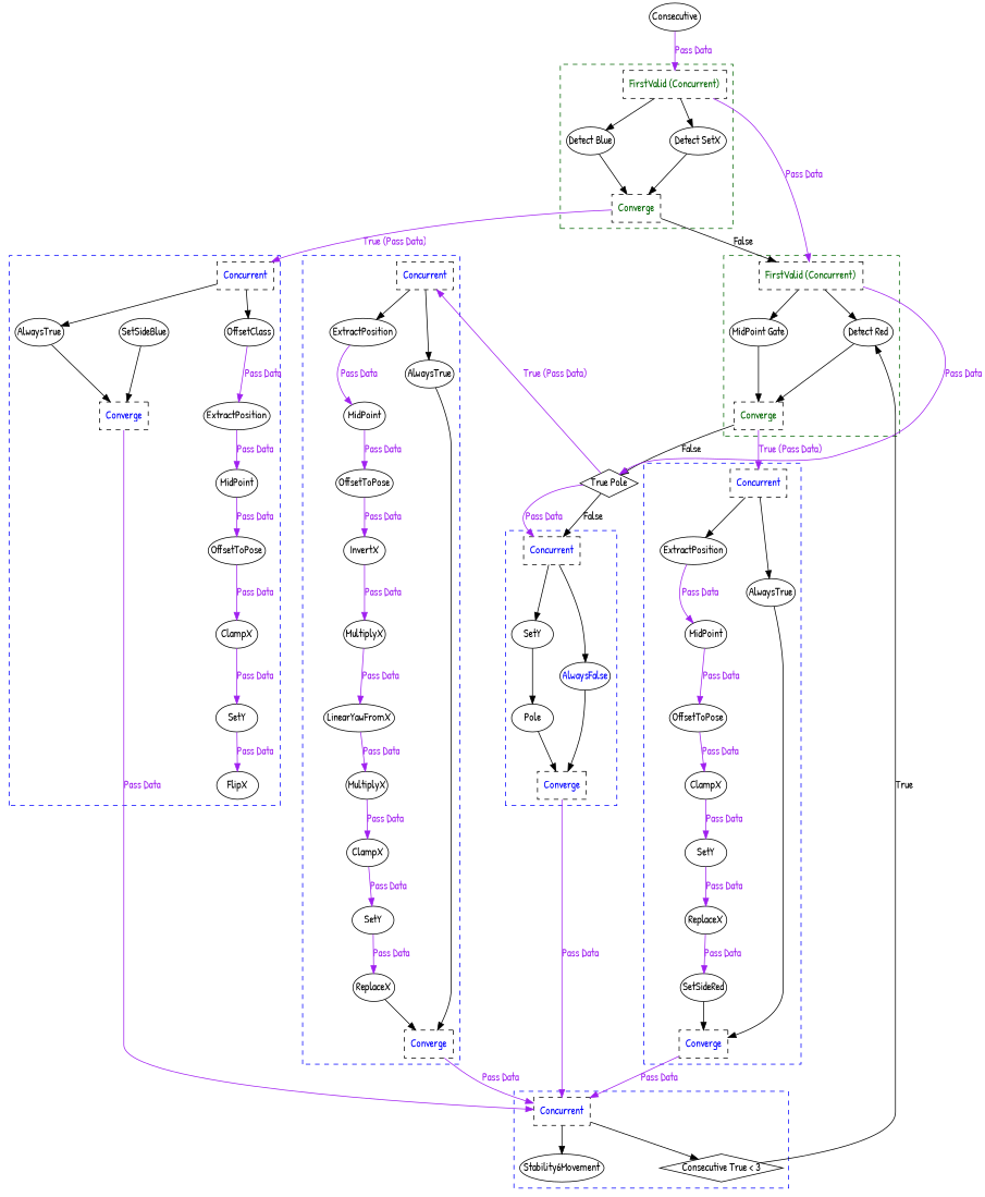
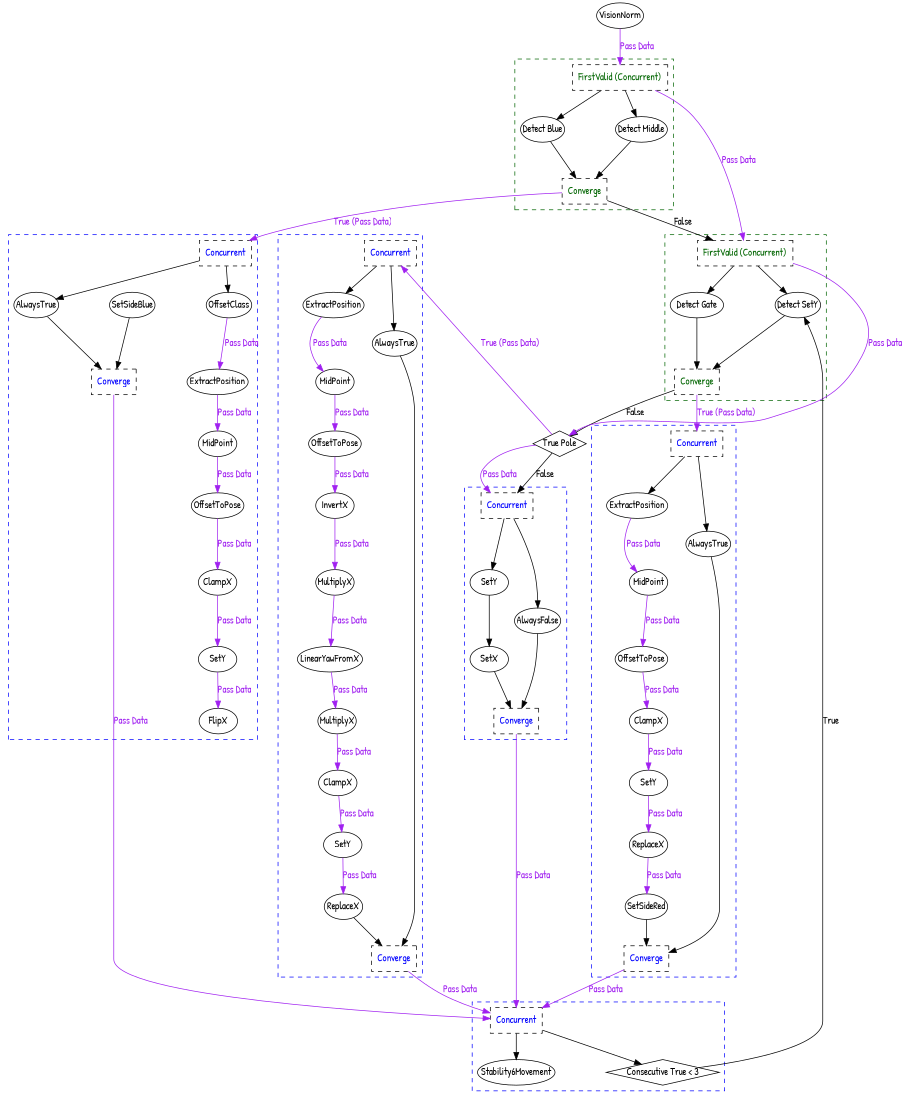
  digraph {
    fontname="Patrick Hand"
    nodesep=1.0
    splines=true
    node [fontname="Patrick Hand" margin=0]
    edge [fontname="Patrick Hand" color=purple fontcolor=purple]
    n1 [label=FlipX]
    n2 [label=SetSideBlue]
    n3 [fontcolor=blue label=Converge shape=box style=dashed margin=""]
    n4 [label=SetY]
    n5 [label=ClampX]
    n6 [label=OffsetToPose]
    n7 [label=MidPoint]
    n8 [label=ExtractPosition]
    n9 [label=OffsetClass]
    n10 [fontcolor=blue label=Concurrent shape=box style=dashed margin=""]
    n11 [label=AlwaysTrue]
    n12 [label=ReplaceX]
    n13 [label=SetSideRed]
    n14 [fontcolor=blue label=Converge shape=box style=dashed margin=""]
    n15 [label=SetY]
    n16 [label=ClampX]
    n17 [label=OffsetToPose]
    n18 [label=MidPoint]
    n19 [label=ExtractPosition]
    n20 [fontcolor=blue label=Concurrent shape=box style=dashed margin=""]
    n21 [label=AlwaysTrue]
    n22 [label=SetY]
    n23 [label=ReplaceX]
    n24 [fontcolor=blue label=Converge shape=box style=dashed margin=""]
    n25 [label=ClampX]
    n26 [label=MultiplyX]
    n27 [label=LinearYawFromX]
    n28 [label=MultiplyX]
    n29 [label=InvertX]
    n30 [label=OffsetToPose]
    n31 [label=MidPoint]
    n32 [label=ExtractPosition]
    n33 [fontcolor=blue label=Concurrent shape=box style=dashed margin=""]
    n34 [label=AlwaysTrue]
    n35 [label=SetY]
-   n36 [label=Pole]
+   n36 [label=SetX]
    n37 [fontcolor=blue label=Converge shape=box style=dashed margin=""]
    n38 [fontcolor=blue label=Concurrent shape=box style=dashed margin=""]
-   n39 [label=AlwaysFalse fontcolor=blue]
+   n39 [label=AlwaysFalse]
    n40 [fontcolor=darkgreen label=Converge shape=box style=dashed margin=""]
    n41 [fontcolor=darkgreen label="FirstValid (Concurrent)" shape=box style=dashed margin=""]
-   n42 [label="MidPoint Gate"]
-   n43 [label="Detect Red"]
+   n42 [label="Detect Gate"]
+   n43 [label="Detect SetY"]
    n44 [fontcolor=darkgreen label=Converge shape=box style=dashed margin=""]
    n45 [fontcolor=darkgreen label="FirstValid (Concurrent)" shape=box style=dashed margin=""]
    n46 [label="Detect Blue"]
-   n47 [label="Detect SetX"]
+   n47 [label="Detect Middle"]
    n48 [label="Consecutive True < 3" shape=diamond]
    n49 [fontcolor=blue label=Concurrent shape=box style=dashed margin=""]
    n50 [label=Stability6Movement]
    n51 [label="True Pole" shape=diamond]
-   n52 [label=Consecutive]
+   n52 [label=VisionNorm]
    subgraph cluster_1 {
      color=blue
      style=dashed
      n1
      n2
      n3
      n4
      n5
      n6
      n7
      n8
      n9
      n10
      n11
    }
    subgraph cluster_2 {
      color=blue
      style=dashed
      n12
      n13
      n14
      n15
      n16
      n17
      n18
      n19
      n20
      n21
    }
    subgraph cluster_3 {
      color=blue
      style=dashed
      n22
      n23
      n24
      n25
      n26
      n27
      n28
      n29
      n30
      n31
      n32
      n33
      n34
    }
    subgraph cluster_4 {
      color=blue
      style=dashed
      n35
      n36
      n37
      n38
      n39
    }
    subgraph cluster_5 {
      color=darkgreen
      style=dashed
      n40
      n41
      n42
      n43
    }
    subgraph cluster_6 {
      color=darkgreen
      style=dashed
      n44
      n45
      n46
      n47
    }
    subgraph cluster_7 {
      color=blue
      style=dashed
      n48
      n49
      n50
    }
    n2 -> n3 [color="" fontcolor=""]
    n3 -> n49 [label="Pass Data"]
    n4 -> n1 [label="Pass Data"]
    n5 -> n4 [label="Pass Data"]
    n6 -> n5 [label="Pass Data"]
    n7 -> n6 [label="Pass Data"]
    n8 -> n7 [label="Pass Data"]
    n9 -> n8 [label="Pass Data"]
    n10 -> n9 [color="" fontcolor=""]
    n10 -> n11 [color="" fontcolor=""]
    n11 -> n3 [color="" fontcolor=""]
    n12 -> n13 [label="Pass Data"]
    n13 -> n14 [color="" fontcolor=""]
    n14 -> n49 [label="Pass Data"]
    n15 -> n12 [label="Pass Data"]
    n16 -> n15 [label="Pass Data"]
    n17 -> n16 [label="Pass Data"]
    n18 -> n17 [label="Pass Data"]
    n19 -> n18 [label="Pass Data"]
    n20 -> n19 [color="" fontcolor=""]
    n20 -> n21 [color="" fontcolor=""]
    n21 -> n14 [color="" fontcolor=""]
    n22 -> n23 [label="Pass Data"]
    n23 -> n24 [color="" fontcolor=""]
    n24 -> n49 [label="Pass Data"]
    n25 -> n22 [label="Pass Data"]
    n26 -> n25 [label="Pass Data"]
    n27 -> n26 [label="Pass Data"]
    n28 -> n27 [label="Pass Data"]
    n29 -> n28 [label="Pass Data"]
    n30 -> n29 [label="Pass Data"]
    n31 -> n30 [label="Pass Data"]
    n32 -> n31 [label="Pass Data"]
    n33 -> n32 [color="" fontcolor=""]
    n33 -> n34 [color="" fontcolor=""]
    n34 -> n24 [color="" fontcolor=""]
    n35 -> n36 [color="" fontcolor=""]
    n36 -> n37 [color="" fontcolor=""]
    n37 -> n49 [label="Pass Data"]
    n38 -> n35 [color="" fontcolor=""]
    n38 -> n39 [color="" fontcolor=""]
    n39 -> n37 [color="" fontcolor=""]
    n40 -> n20 [label="True (Pass Data)"]
    n40 -> n51 [label=False color="" fontcolor=""]
    n41 -> n42 [color="" fontcolor=""]
    n41 -> n43 [color="" fontcolor=""]
    n41 -> n51 [label="Pass Data"]
    n42 -> n40 [color="" fontcolor=""]
    n43 -> n40 [color="" fontcolor=""]
    n44 -> n10 [label="True (Pass Data)"]
    n44 -> n41 [label=False color="" fontcolor=""]
    n45 -> n41 [label="Pass Data"]
    n45 -> n46 [color="" fontcolor=""]
    n45 -> n47 [color="" fontcolor=""]
    n46 -> n44 [color="" fontcolor=""]
    n47 -> n44 [color="" fontcolor=""]
    n48 -> n43 [label=True color="" fontcolor=""]
    n49 -> n48 [color="" fontcolor=""]
    n49 -> n50 [color="" fontcolor=""]
    n51 -> n33 [label="True (Pass Data)"]
    n51 -> n38 [label=False color="" fontcolor=""]
    n51 -> n38 [label="Pass Data"]
    n52 -> n45 [label="Pass Data"]
  }
